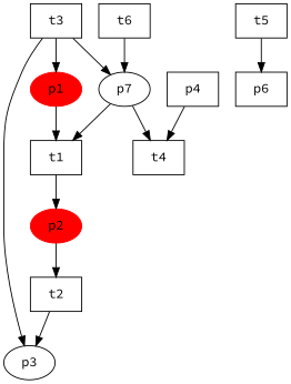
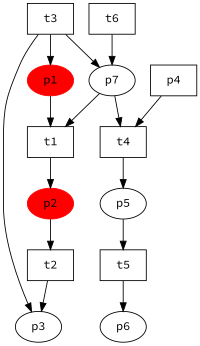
  digraph {
    fontname="Source Code Pro"
    rankdir=TB
    node [fontname="Source Code Pro" shape=box]
    edge [fontname="Source Code Pro"]
    t1
    p2 [color="#FF0000" style=filled shape=""]
    t2
    p3 [shape=""]
    t3
    p1 [color="#FF0000" style=filled shape=""]
    p7 [shape=""]
    t4
+   p5 [shape=""]
    t5
-   p6
+   p6 [shape=""]
    t6
    p4
    t1 -> p2
    p2 -> t2
    t2 -> p3
    t3 -> p3
    t3 -> p1
    t3 -> p7
    p1 -> t1
    p7 -> t1
    p7 -> t4
+   t4 -> p5
+   p5 -> t5
    t5 -> p6
    t6 -> p7
    p4 -> t4
  }
